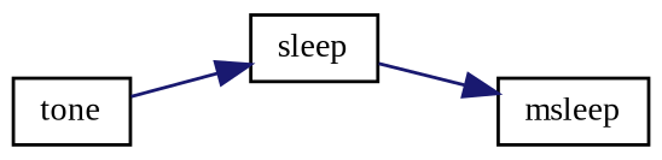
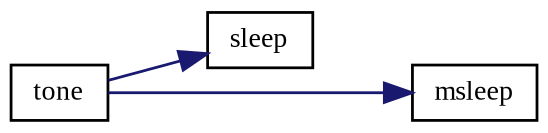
  digraph {
    fontname="Liberation Serif"
    rankdir=LR
    node [color=black fillcolor=white fontname="Liberation Serif" fontsize=10 shape=record style=filled]
    edge [color=midnightblue fontname="Liberation Serif" fontsize=10 labelfontname=Helvetica labelfontsize=10 style=solid]
    n1 [height=0.2 label=tone width=0.4]
    n2 [height=0.2 label=sleep width=0.4]
    n3 [height=0.2 label=msleep width=0.4]
    n1 -> n2
-   n2 -> n3
+   n1 -> n3
  }
